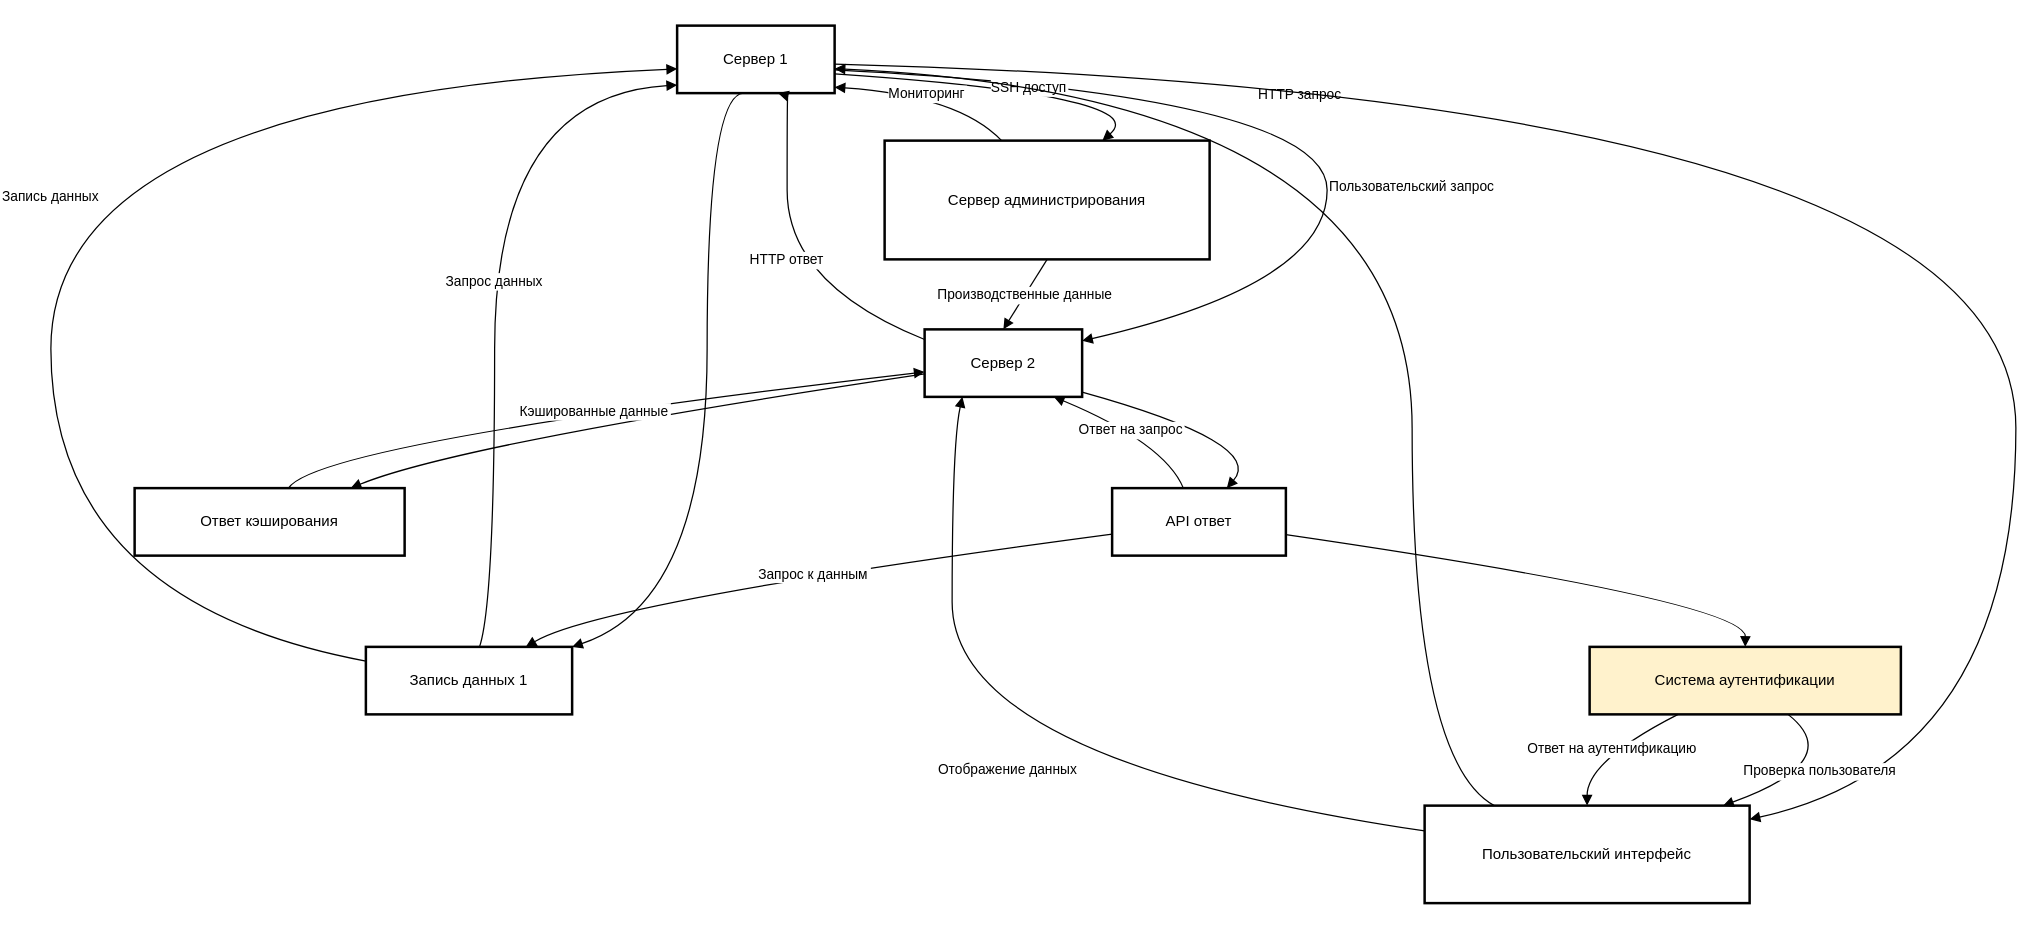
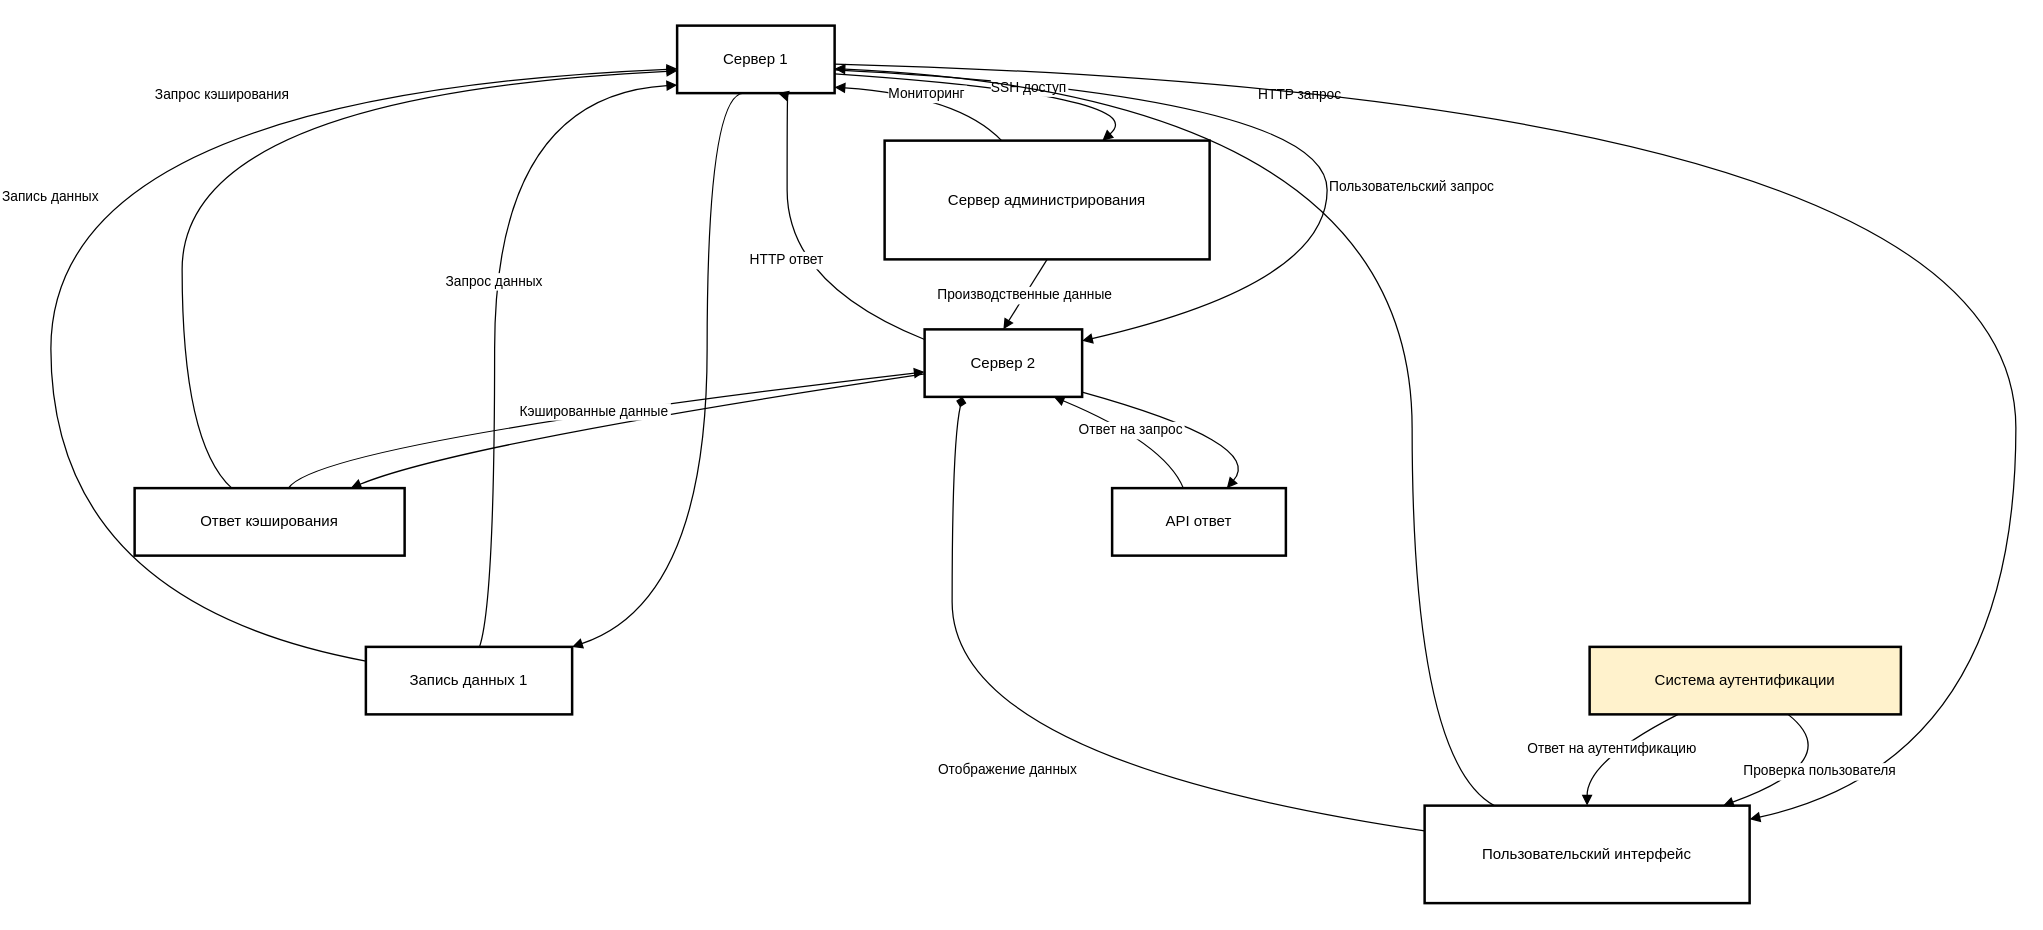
  <mxCell id="0" />
  <mxCell id="1" parent="0" />
  <mxCell id="2" value="Сервер 1" style="whiteSpace=wrap;strokeWidth=2;" vertex="1" parent="1"><mxGeometry x="521" y="20" width="126" height="54" as="geometry" /></mxCell>
  <mxCell id="3" value="Сервер 2" style="whiteSpace=wrap;strokeWidth=2;" vertex="1" parent="1"><mxGeometry x="719" y="263" width="126" height="54" as="geometry" /></mxCell>
  <mxCell id="4" value="Запись данных 1" style="whiteSpace=wrap;strokeWidth=2;" vertex="1" parent="1"><mxGeometry x="272" y="517" width="165" height="54" as="geometry" /></mxCell>
  <mxCell id="5" value="API ответ" style="whiteSpace=wrap;strokeWidth=2;" vertex="1" parent="1"><mxGeometry x="869" y="390" width="139" height="54" as="geometry" /></mxCell>
  <mxCell id="6" value="Сервер администрирования" style="whiteSpace=wrap;strokeWidth=2;" vertex="1" parent="1"><mxGeometry x="687" y="112" width="260" height="95" as="geometry" /></mxCell>
  <mxCell id="7" value="Ответ кэширования" style="whiteSpace=wrap;strokeWidth=2;" vertex="1" parent="1"><mxGeometry x="87" y="390" width="216" height="54" as="geometry" /></mxCell>
  <mxCell id="8" value="Пользовательский интерфейс" style="whiteSpace=wrap;strokeWidth=2;" vertex="1" parent="1"><mxGeometry x="1119" y="644" width="260" height="78" as="geometry" /></mxCell>
  <mxCell id="9" value="Система аутентификации" style="whiteSpace=wrap;strokeWidth=2;fillColor=#fff2cc;" vertex="1" parent="1"><mxGeometry x="1251" y="517" width="249" height="54" as="geometry" /></mxCell>
  <mxCell id="10" value="HTTP запрос" style="curved=1;startArrow=none;endArrow=block;exitX=1.01;exitY=0.66;entryX=1;entryY=0.17;" edge="1" parent="1" source="2" target="3"><mxGeometry relative="1" as="geometry"><Array as="points"><mxPoint x="1041" y="76" /><mxPoint x="1041" y="227" /></Array></mxGeometry></mxCell>
  <mxCell id="11" value="HTTP ответ" style="curved=1;startArrow=none;endArrow=block;exitX=0;exitY=0.15;entryX=0.64;entryY=1;" edge="1" parent="1" source="3" target="2"><mxGeometry relative="1" as="geometry"><Array as="points"><mxPoint x="609" y="227" /><mxPoint x="609" y="76" /></Array></mxGeometry></mxCell>
  <mxCell id="12" value="" style="curved=1;startArrow=none;endArrow=block;exitX=0.42;exitY=1;entryX=0.99;entryY=0.01;" edge="1" parent="1" source="2" target="4"><mxGeometry relative="1" as="geometry"><Array as="points"><mxPoint x="545" y="76" /><mxPoint x="545" y="481" /></Array></mxGeometry></mxCell>
  <mxCell id="13" value="Запрос данных" style="curved=1;startArrow=none;endArrow=block;exitX=0.55;exitY=0.01;entryX=0;entryY=0.88;" edge="1" parent="1" source="4" target="2"><mxGeometry relative="1" as="geometry"><Array as="points"><mxPoint x="375" y="481" /><mxPoint x="375" y="76" /></Array></mxGeometry></mxCell>
  <mxCell id="14" value="Запись данных" style="curved=1;startArrow=none;endArrow=block;exitX=0;exitY=0.21;entryX=0;entryY=0.64;" edge="1" parent="1" source="4" target="2"><mxGeometry relative="1" as="geometry"><Array as="points"><mxPoint x="20" y="481" /><mxPoint x="20" y="76" /></Array></mxGeometry></mxCell>
  <mxCell id="15" value="" style="curved=1;startArrow=none;endArrow=block;exitX=1;exitY=0.93;entryX=0.66;entryY=0;" edge="1" parent="1" source="3" target="5"><mxGeometry relative="1" as="geometry"><Array as="points"><mxPoint x="992" y="354" /></Array></mxGeometry></mxCell>
- <mxCell id="16" value="Запрос к данным" style="curved=1;startArrow=none;endArrow=block;exitX=0;exitY=0.68;entryX=0.77;entryY=0.01;" edge="1" parent="1" source="5" target="4"><mxGeometry relative="1" as="geometry"><Array as="points"><mxPoint x="460" y="481" /></Array></mxGeometry></mxCell>
  <mxCell id="17" value="Ответ на запрос" style="curved=1;startArrow=none;endArrow=block;exitX=0.41;exitY=0;entryX=0.82;entryY=1;" edge="1" parent="1" source="5" target="3"><mxGeometry relative="1" as="geometry"><Array as="points"><mxPoint x="911" y="354" /></Array></mxGeometry></mxCell>
  <mxCell id="18" value="SSH доступ" style="curved=1;startArrow=none;endArrow=block;exitX=1.01;exitY=0.72;entryX=0.67;entryY=0;" edge="1" parent="1" source="2" target="6"><mxGeometry relative="1" as="geometry"><Array as="points"><mxPoint x="903" y="76" /></Array></mxGeometry></mxCell>
  <mxCell id="19" value="Мониторинг" style="curved=1;startArrow=none;endArrow=block;exitX=0.36;exitY=0;entryX=1.01;entryY=0.92;" edge="1" parent="1" source="6" target="2"><mxGeometry relative="1" as="geometry"><Array as="points"><mxPoint x="746" y="76" /></Array></mxGeometry></mxCell>
  <mxCell id="20" value="Производственные данные" style="curved=1;startArrow=none;endArrow=block;exitX=0.5;exitY=1;entryX=0.5;entryY=0;" edge="1" parent="1" source="6" target="3"><mxGeometry relative="1" as="geometry"><Array as="points" /></mxGeometry></mxCell>
  <mxCell id="21" value="" style="curved=1;startArrow=none;endArrow=block;exitX=0;exitY=0.66;entryX=0.8;entryY=0;" edge="1" parent="1" source="3" target="7"><mxGeometry relative="1" as="geometry"><Array as="points"><mxPoint x="348" y="354" /></Array></mxGeometry></mxCell>
  <mxCell id="22" value="Кэшированные данные" style="curved=1;startArrow=none;endArrow=block;exitX=0.57;exitY=0;entryX=0;entryY=0.63;" edge="1" parent="1" source="7" target="3"><mxGeometry relative="1" as="geometry"><Array as="points"><mxPoint x="233" y="354" /></Array></mxGeometry></mxCell>
+ <mxCell id="23" value="Запрос кэширования" style="curved=1;startArrow=none;endArrow=block;exitX=0.36;exitY=0;entryX=0;entryY=0.67;" edge="1" parent="1" source="7" target="2"><mxGeometry relative="1" as="geometry"><Array as="points"><mxPoint x="125" y="354" /><mxPoint x="125" y="76" /></Array></mxGeometry></mxCell>
  <mxCell id="24" value="" style="curved=1;startArrow=none;endArrow=block;exitX=1.01;exitY=0.57;entryX=1;entryY=0.14;" edge="1" parent="1" source="2" target="8"><mxGeometry relative="1" as="geometry"><Array as="points"><mxPoint x="1592" y="76" /><mxPoint x="1592" y="608" /></Array></mxGeometry></mxCell>
  <mxCell id="25" value="Пользовательский запрос" style="curved=1;startArrow=none;endArrow=block;exitX=0.22;exitY=0.01;entryX=1.01;entryY=0.64;" edge="1" parent="1" source="8" target="2"><mxGeometry relative="1" as="geometry"><Array as="points"><mxPoint x="1109" y="608" /><mxPoint x="1109" y="76" /></Array></mxGeometry></mxCell>
- <mxCell id="26" value="Отображение данных" style="curved=1;startArrow=none;endArrow=block;exitX=0;exitY=0.26;entryX=0.24;entryY=1;" edge="1" parent="1" source="8" target="3"><mxGeometry relative="1" as="geometry"><Array as="points"><mxPoint x="741" y="608" /><mxPoint x="741" y="354" /></Array></mxGeometry></mxCell>
- <mxCell id="27" value="" style="curved=1;startArrow=none;endArrow=block;exitX=1;exitY=0.69;entryX=0.5;entryY=0.01;" edge="1" parent="1" source="5" target="9"><mxGeometry relative="1" as="geometry"><Array as="points"><mxPoint x="1376" y="481" /></Array></mxGeometry></mxCell>
+ <mxCell id="26" value="Отображение данных" style="curved=1;startArrow=none;endArrow=diamond;exitX=0;exitY=0.26;entryX=0.24;entryY=1;" edge="1" parent="1" source="8" target="3"><mxGeometry relative="1" as="geometry"><Array as="points"><mxPoint x="741" y="608" /><mxPoint x="741" y="354" /></Array></mxGeometry></mxCell>
  <mxCell id="28" value="Проверка пользователя" style="curved=1;startArrow=none;endArrow=block;exitX=0.64;exitY=1.01;entryX=0.91;entryY=0.01;" edge="1" parent="1" source="9" target="8"><mxGeometry relative="1" as="geometry"><Array as="points"><mxPoint x="1457" y="608" /></Array></mxGeometry></mxCell>
  <mxCell id="29" value="Ответ на аутентификацию" style="curved=1;startArrow=none;endArrow=block;exitX=0.28;exitY=1.01;entryX=0.5;entryY=0.01;" edge="1" parent="1" source="9" target="8"><mxGeometry relative="1" as="geometry"><Array as="points"><mxPoint x="1249" y="608" /></Array></mxGeometry></mxCell>
